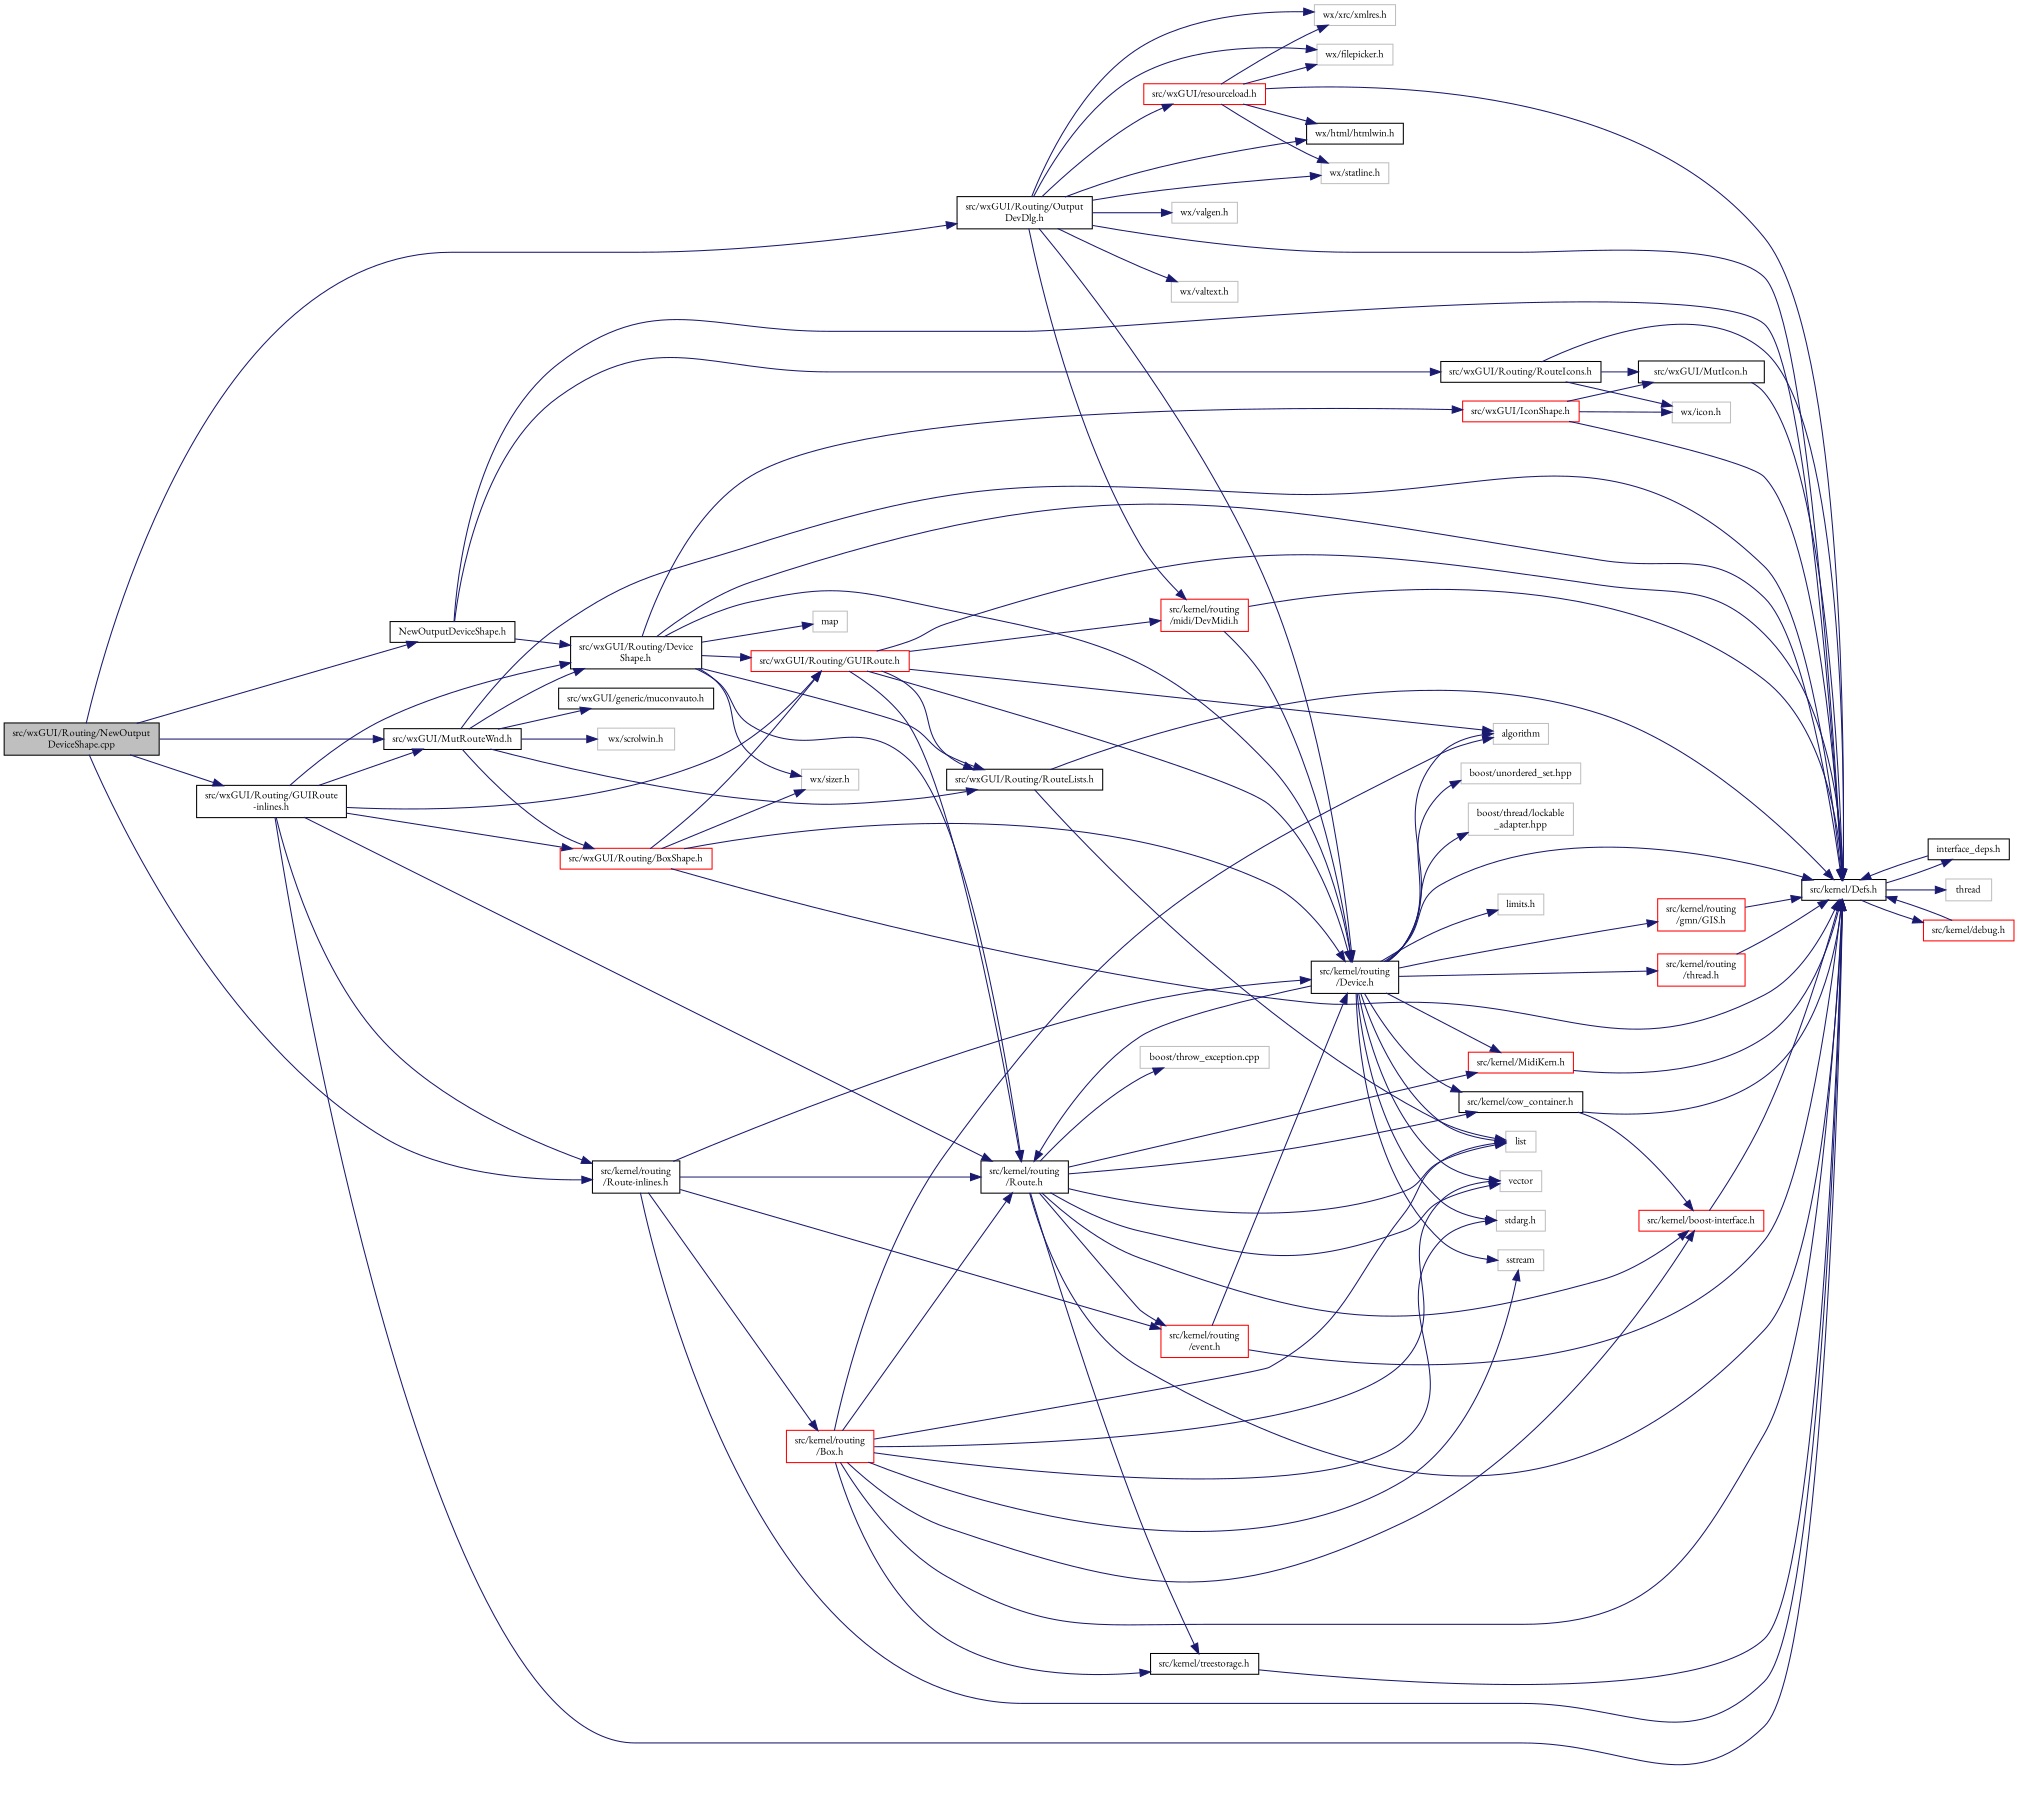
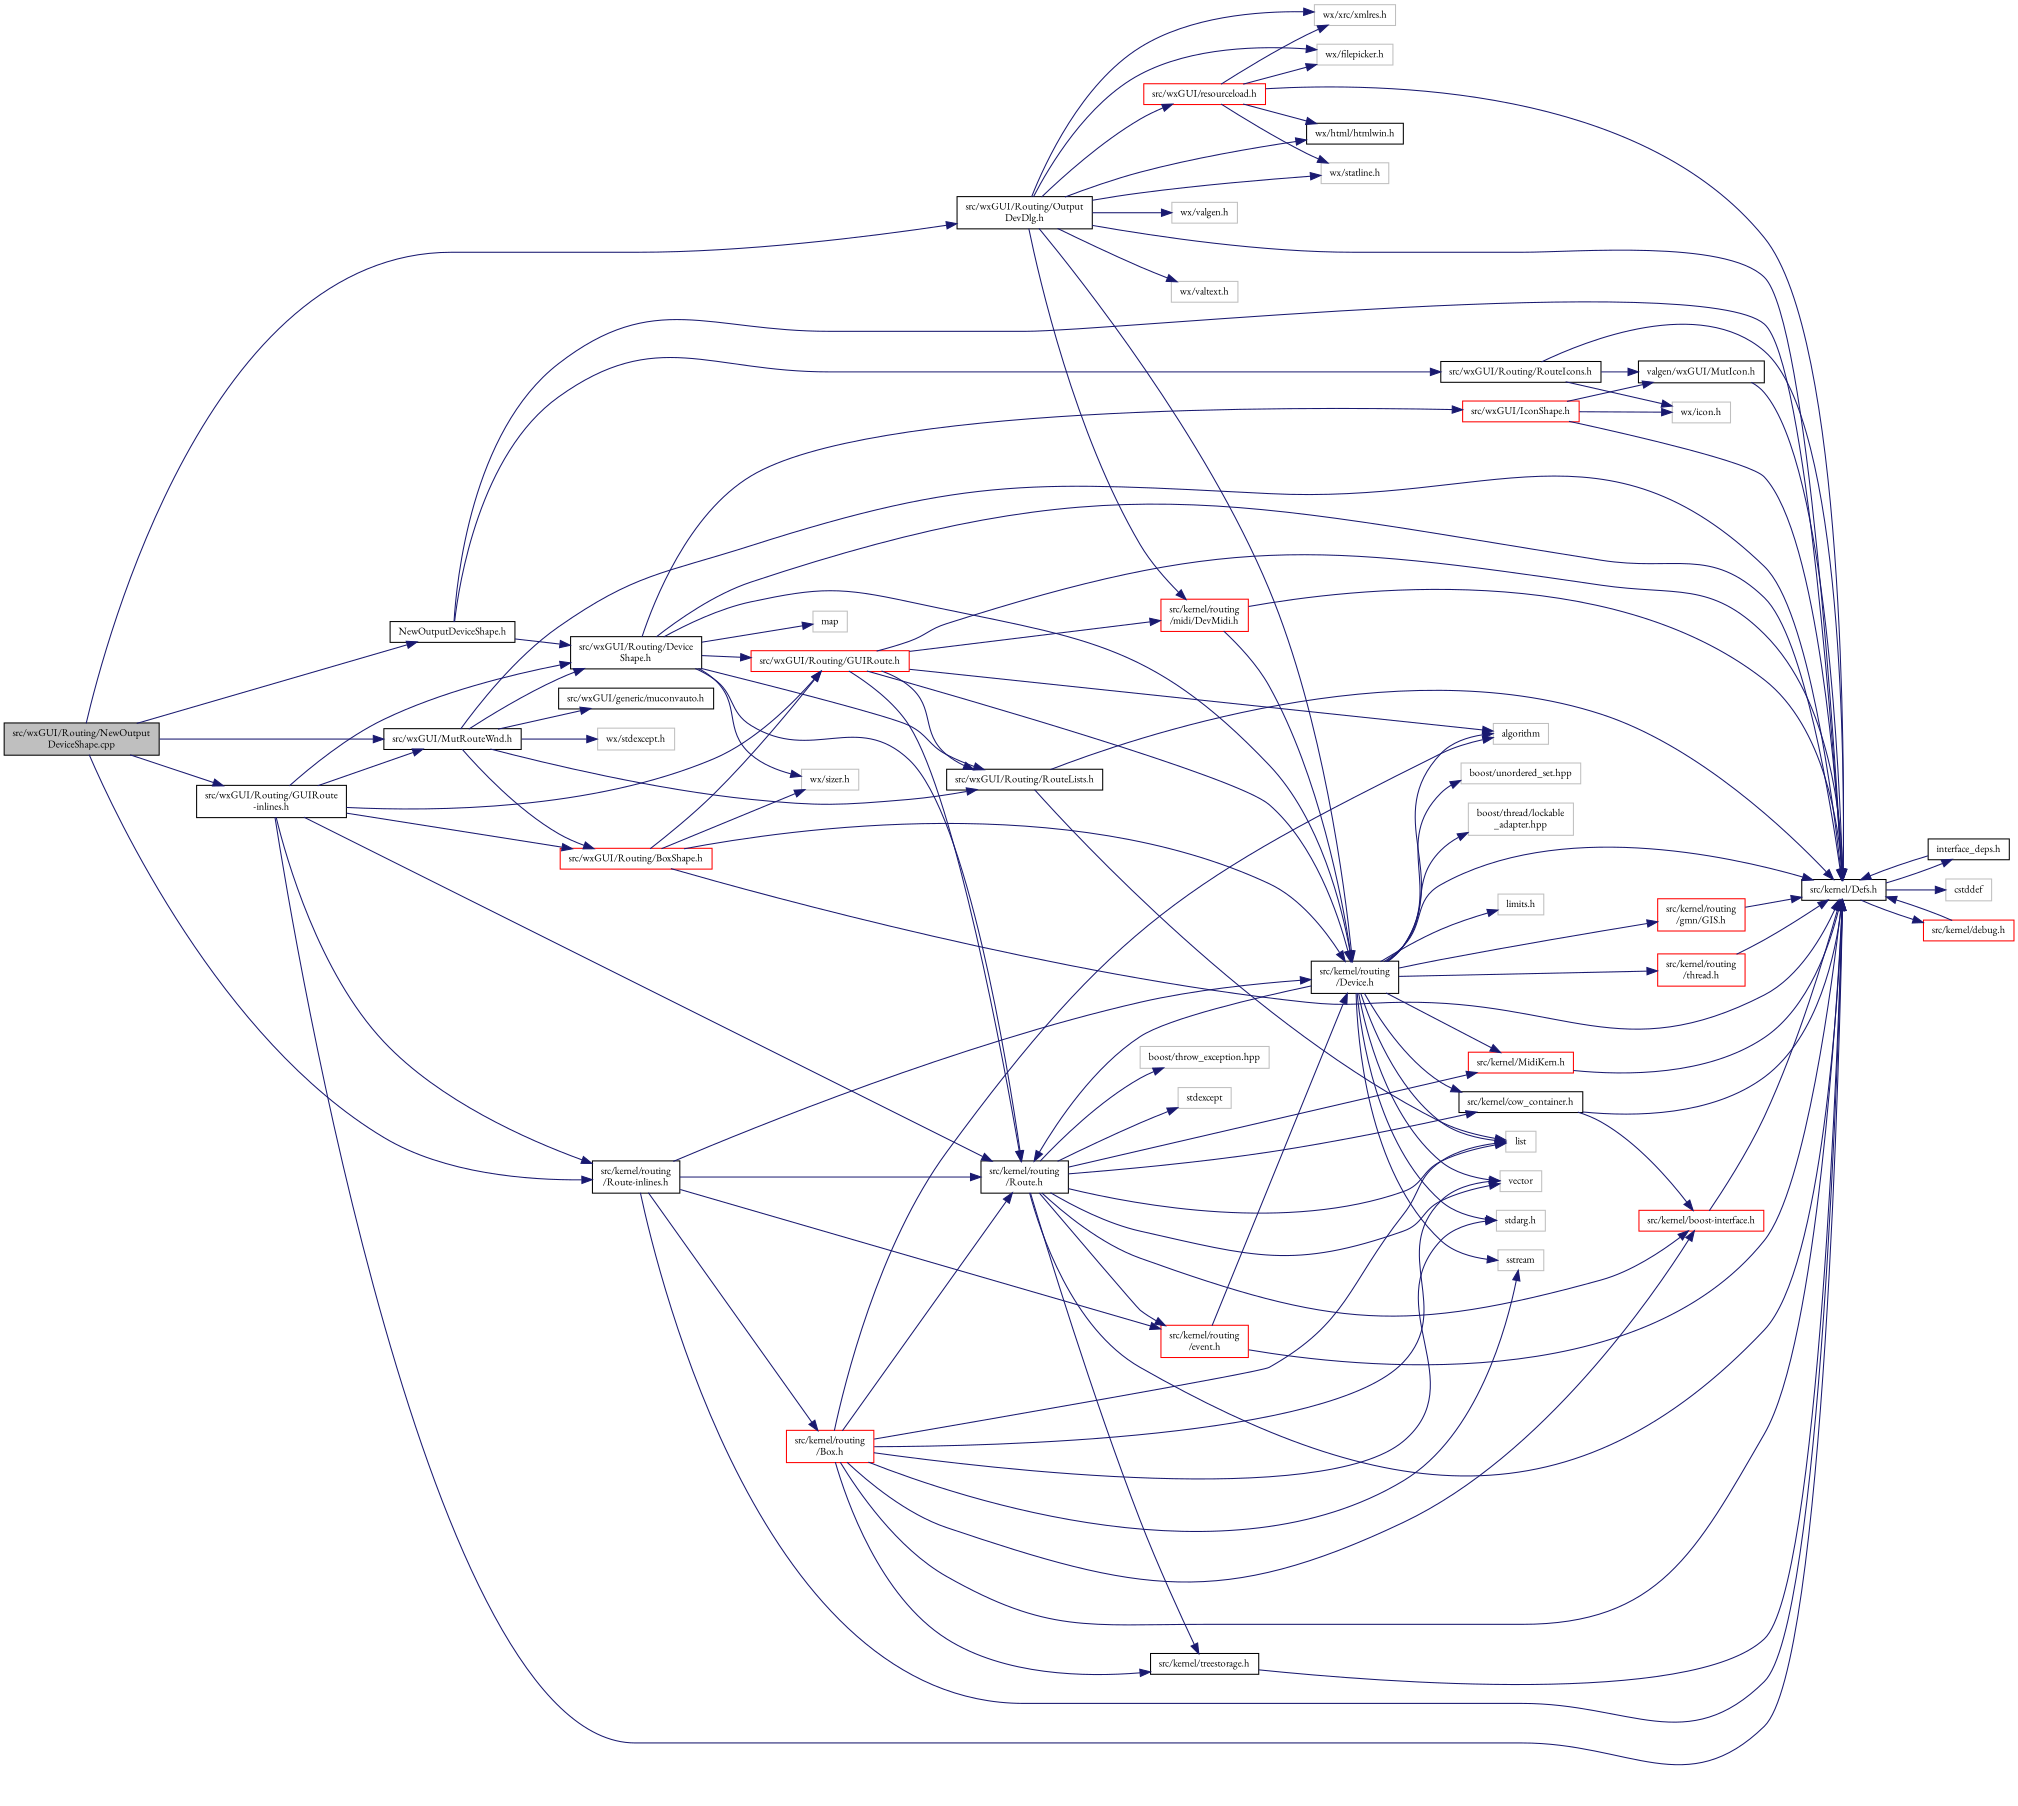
  digraph {
    fontname="EB Garamond"
    rankdir=LR
    node [color=grey75 fillcolor=white fontname="EB Garamond" fontsize=10 shape=record style=filled]
    edge [color=midnightblue fontname="EB Garamond" fontsize=10 labelfontname=Sans labelfontsize=10 style=solid]
    n1 [color=black fillcolor=grey75 fontcolor=black height=0.2 label="src/wxGUI/Routing/NewOutput\lDeviceShape.cpp" width=0.4]
    n2 [color=black height=0.2 label="NewOutputDeviceShape.h" width=0.4]
    n3 [color=black height=0.2 label="src/kernel/routing\l/Route-inlines.h" width=0.4]
    n4 [color=black height=0.2 label="src/wxGUI/MutRouteWnd.h" width=0.4]
    n5 [color=black height=0.2 label="src/wxGUI/Routing/Output\lDevDlg.h" width=0.4]
    n6 [color=black height=0.2 label="src/wxGUI/Routing/GUIRoute\l-inlines.h" width=0.4]
    n7 [color=black height=0.2 label="src/kernel/Defs.h" width=0.4]
    n8 [color=black height=0.2 label="src/wxGUI/Routing/RouteIcons.h" width=0.4]
    n9 [color=black height=0.2 label="src/wxGUI/Routing/Device\lShape.h" width=0.4]
    n10 [color=black height=0.2 label="src/kernel/routing\l/Route.h" width=0.4]
    n11 [color=black height=0.2 label="src/kernel/routing\l/Device.h" width=0.4]
    n12 [color=red height=0.2 label="src/kernel/routing\l/event.h" width=0.4]
    n13 [color=red height=0.2 label="src/kernel/routing\l/Box.h" width=0.4]
    n14 [color=black height=0.2 label="src/wxGUI/Routing/RouteLists.h" width=0.4]
    n15 [color=black height=0.2 label="src/wxGUI/generic/muconvauto.h" width=0.4]
    n16 [color=red height=0.2 label="src/wxGUI/Routing/BoxShape.h" width=0.4]
-   n17 [height=0.2 label="wx/scrolwin.h" width=0.4]
+   n17 [height=0.2 label="wx/stdexcept.h" width=0.4]
    n18 [color=red height=0.2 label="src/kernel/routing\l/midi/DevMidi.h" width=0.4]
    n19 [color=red height=0.2 label="src/wxGUI/resourceload.h" width=0.4]
    n20 [height=0.2 label="wx/filepicker.h" width=0.4]
    n21 [color=black height=0.2 label="wx/html/htmlwin.h" width=0.4]
    n22 [height=0.2 label="wx/statline.h" width=0.4]
    n23 [height=0.2 label="wx/xrc/xmlres.h" width=0.4]
    n24 [height=0.2 label="wx/valgen.h" width=0.4]
    n25 [height=0.2 label="wx/valtext.h" width=0.4]
    n26 [color=red height=0.2 label="src/wxGUI/Routing/GUIRoute.h" width=0.4]
    n27 [color=black height=0.2 label="interface_deps.h" width=0.4]
-   n28 [height=0.2 label=thread width=0.4]
+   n28 [height=0.2 label=cstddef width=0.4]
    n29 [color=red height=0.2 label="src/kernel/debug.h" width=0.4]
-   n30 [color=black height=0.2 label="src/wxGUI/MutIcon.h" width=0.4]
+   n30 [color=black height=0.2 label="valgen/wxGUI/MutIcon.h" width=0.4]
    n31 [height=0.2 label="wx/icon.h" width=0.4]
    n32 [color=red height=0.2 label="src/wxGUI/IconShape.h" width=0.4]
    n33 [height=0.2 label=map width=0.4]
    n34 [height=0.2 label="wx/sizer.h" width=0.4]
    n35 [color=black height=0.2 label="src/kernel/cow_container.h" width=0.4]
    n36 [color=red height=0.2 label="src/kernel/boost-interface.h" width=0.4]
    n37 [color=red height=0.2 label="src/kernel/MidiKern.h" width=0.4]
    n38 [color=black height=0.2 label="src/kernel/treestorage.h" width=0.4]
    n39 [height=0.2 label=list width=0.4]
    n40 [height=0.2 label=vector width=0.4]
-   n42 [height=0.2 label="boost/throw_exception.cpp" width=0.4]
+   n41 [height=0.2 label=stdexcept width=0.4]
+   n42 [height=0.2 label="boost/throw_exception.hpp" width=0.4]
    n43 [color=red height=0.2 label="src/kernel/routing\l/gmn/GIS.h" width=0.4]
    n44 [color=red height=0.2 label="src/kernel/routing\l/thread.h" width=0.4]
    n45 [height=0.2 label="boost/thread/lockable\l_adapter.hpp" width=0.4]
    n46 [height=0.2 label="limits.h" width=0.4]
    n47 [height=0.2 label=algorithm width=0.4]
    n48 [height=0.2 label=sstream width=0.4]
    n49 [height=0.2 label="stdarg.h" width=0.4]
    n50 [height=0.2 label="boost/unordered_set.hpp" width=0.4]
    n1 -> n2
    n1 -> n3
    n1 -> n4
    n1 -> n5
    n1 -> n6
    n2 -> n7
    n2 -> n8
    n2 -> n9
    n3 -> n7
    n3 -> n10
    n3 -> n11
    n3 -> n12
    n3 -> n13
    n4 -> n7
    n4 -> n9
    n4 -> n14
    n4 -> n15
    n4 -> n16
    n4 -> n17
    n5 -> n7
    n5 -> n11
    n5 -> n18
    n5 -> n19
    n5 -> n20
    n5 -> n21
    n5 -> n22
    n5 -> n23
    n5 -> n24
    n5 -> n25
    n6 -> n3
    n6 -> n4
    n6 -> n7
    n6 -> n9
    n6 -> n10
    n6 -> n16
    n6 -> n26
    n7 -> n27
    n7 -> n28
    n7 -> n29
    n8 -> n7
    n8 -> n30
    n8 -> n31
    n9 -> n7
    n9 -> n10
    n9 -> n11
    n9 -> n14
    n9 -> n26
    n9 -> n32
    n9 -> n33
    n9 -> n34
    n10 -> n7
    n10 -> n12
    n10 -> n35
    n10 -> n36
    n10 -> n37
    n10 -> n38
    n10 -> n39
    n10 -> n40
+   n10 -> n41
    n10 -> n42
    n11 -> n7
    n11 -> n10
    n11 -> n35
    n11 -> n37
    n11 -> n39
    n11 -> n40
    n11 -> n43
    n11 -> n44
    n11 -> n45
    n11 -> n46
    n11 -> n47
    n11 -> n48
    n11 -> n49
    n11 -> n50
    n12 -> n7
    n12 -> n11
    n13 -> n7
    n13 -> n10
    n13 -> n36
    n13 -> n38
    n13 -> n39
    n13 -> n40
    n13 -> n47
    n13 -> n48
    n13 -> n49
    n14 -> n7
    n14 -> n39
    n16 -> n7
    n16 -> n11
    n16 -> n26
    n16 -> n34
    n18 -> n7
    n18 -> n11
    n19 -> n7
    n19 -> n20
    n19 -> n21
    n19 -> n22
    n19 -> n23
    n26 -> n7
    n26 -> n10
    n26 -> n11
    n26 -> n14
    n26 -> n18
    n26 -> n47
    n27 -> n7
    n29 -> n7
    n30 -> n7
    n32 -> n7
    n32 -> n30
    n32 -> n31
    n35 -> n7
    n35 -> n36
    n36 -> n7
    n37 -> n7
    n38 -> n7
    n43 -> n7
    n44 -> n7
  }
